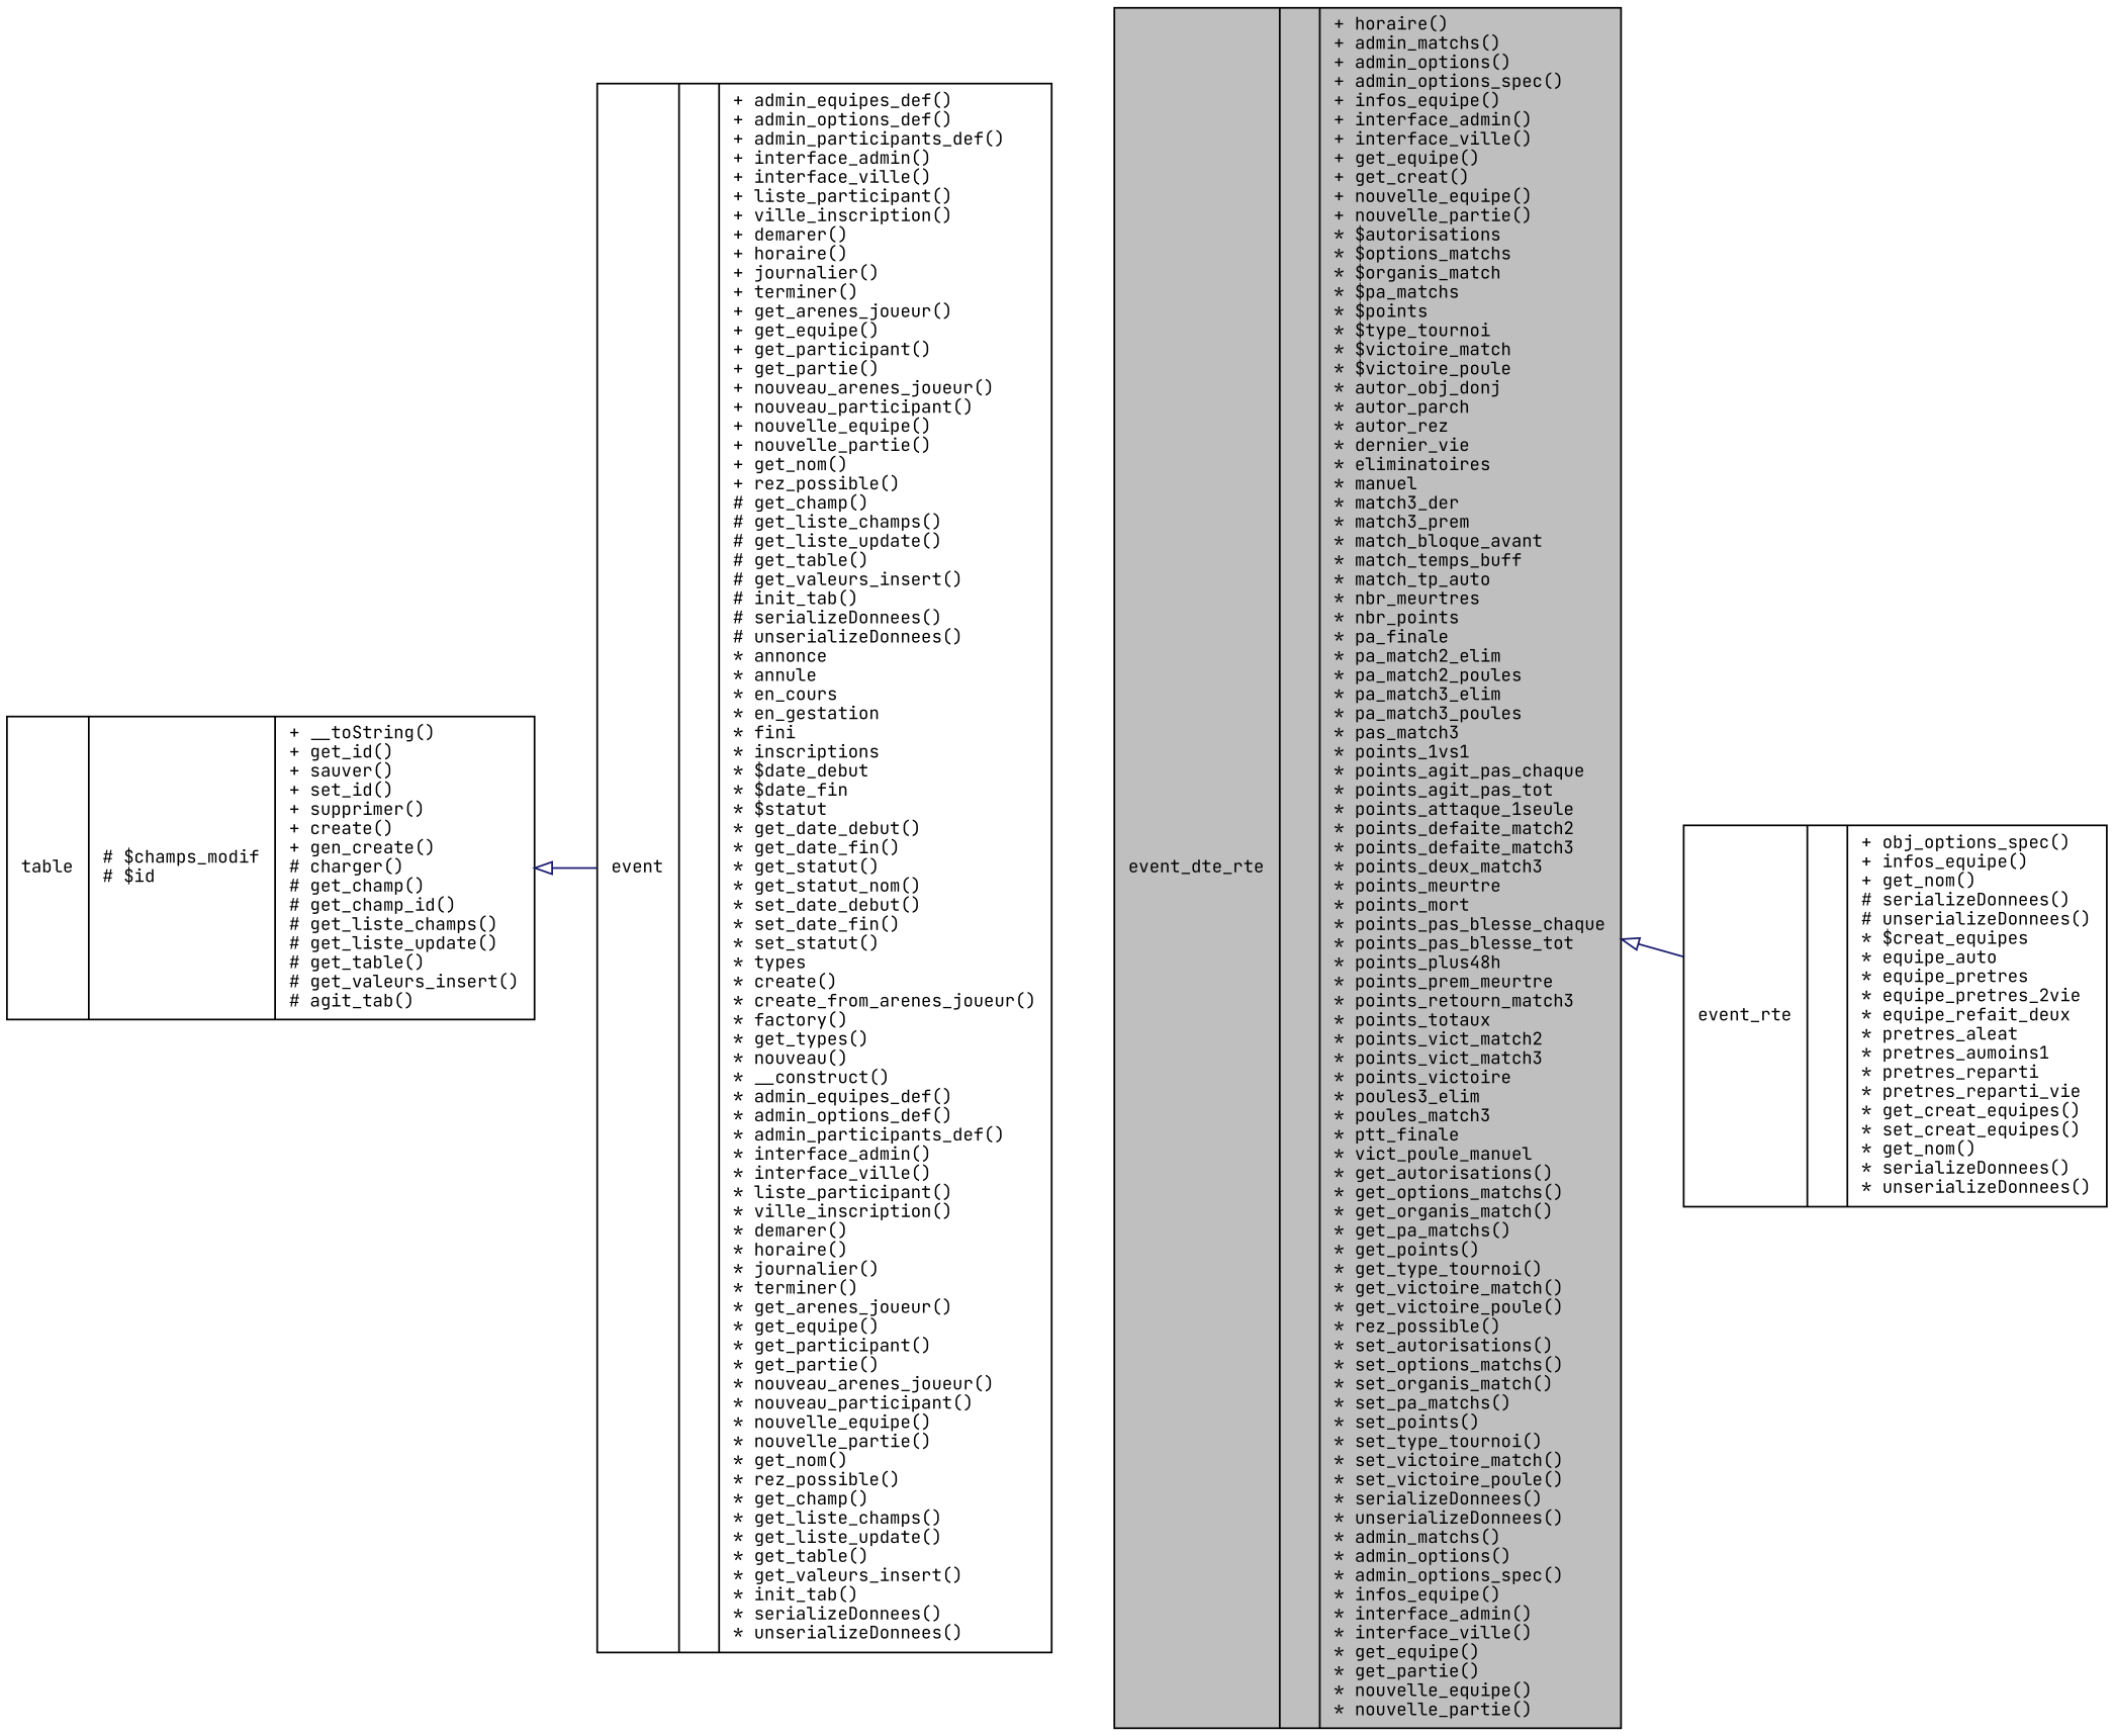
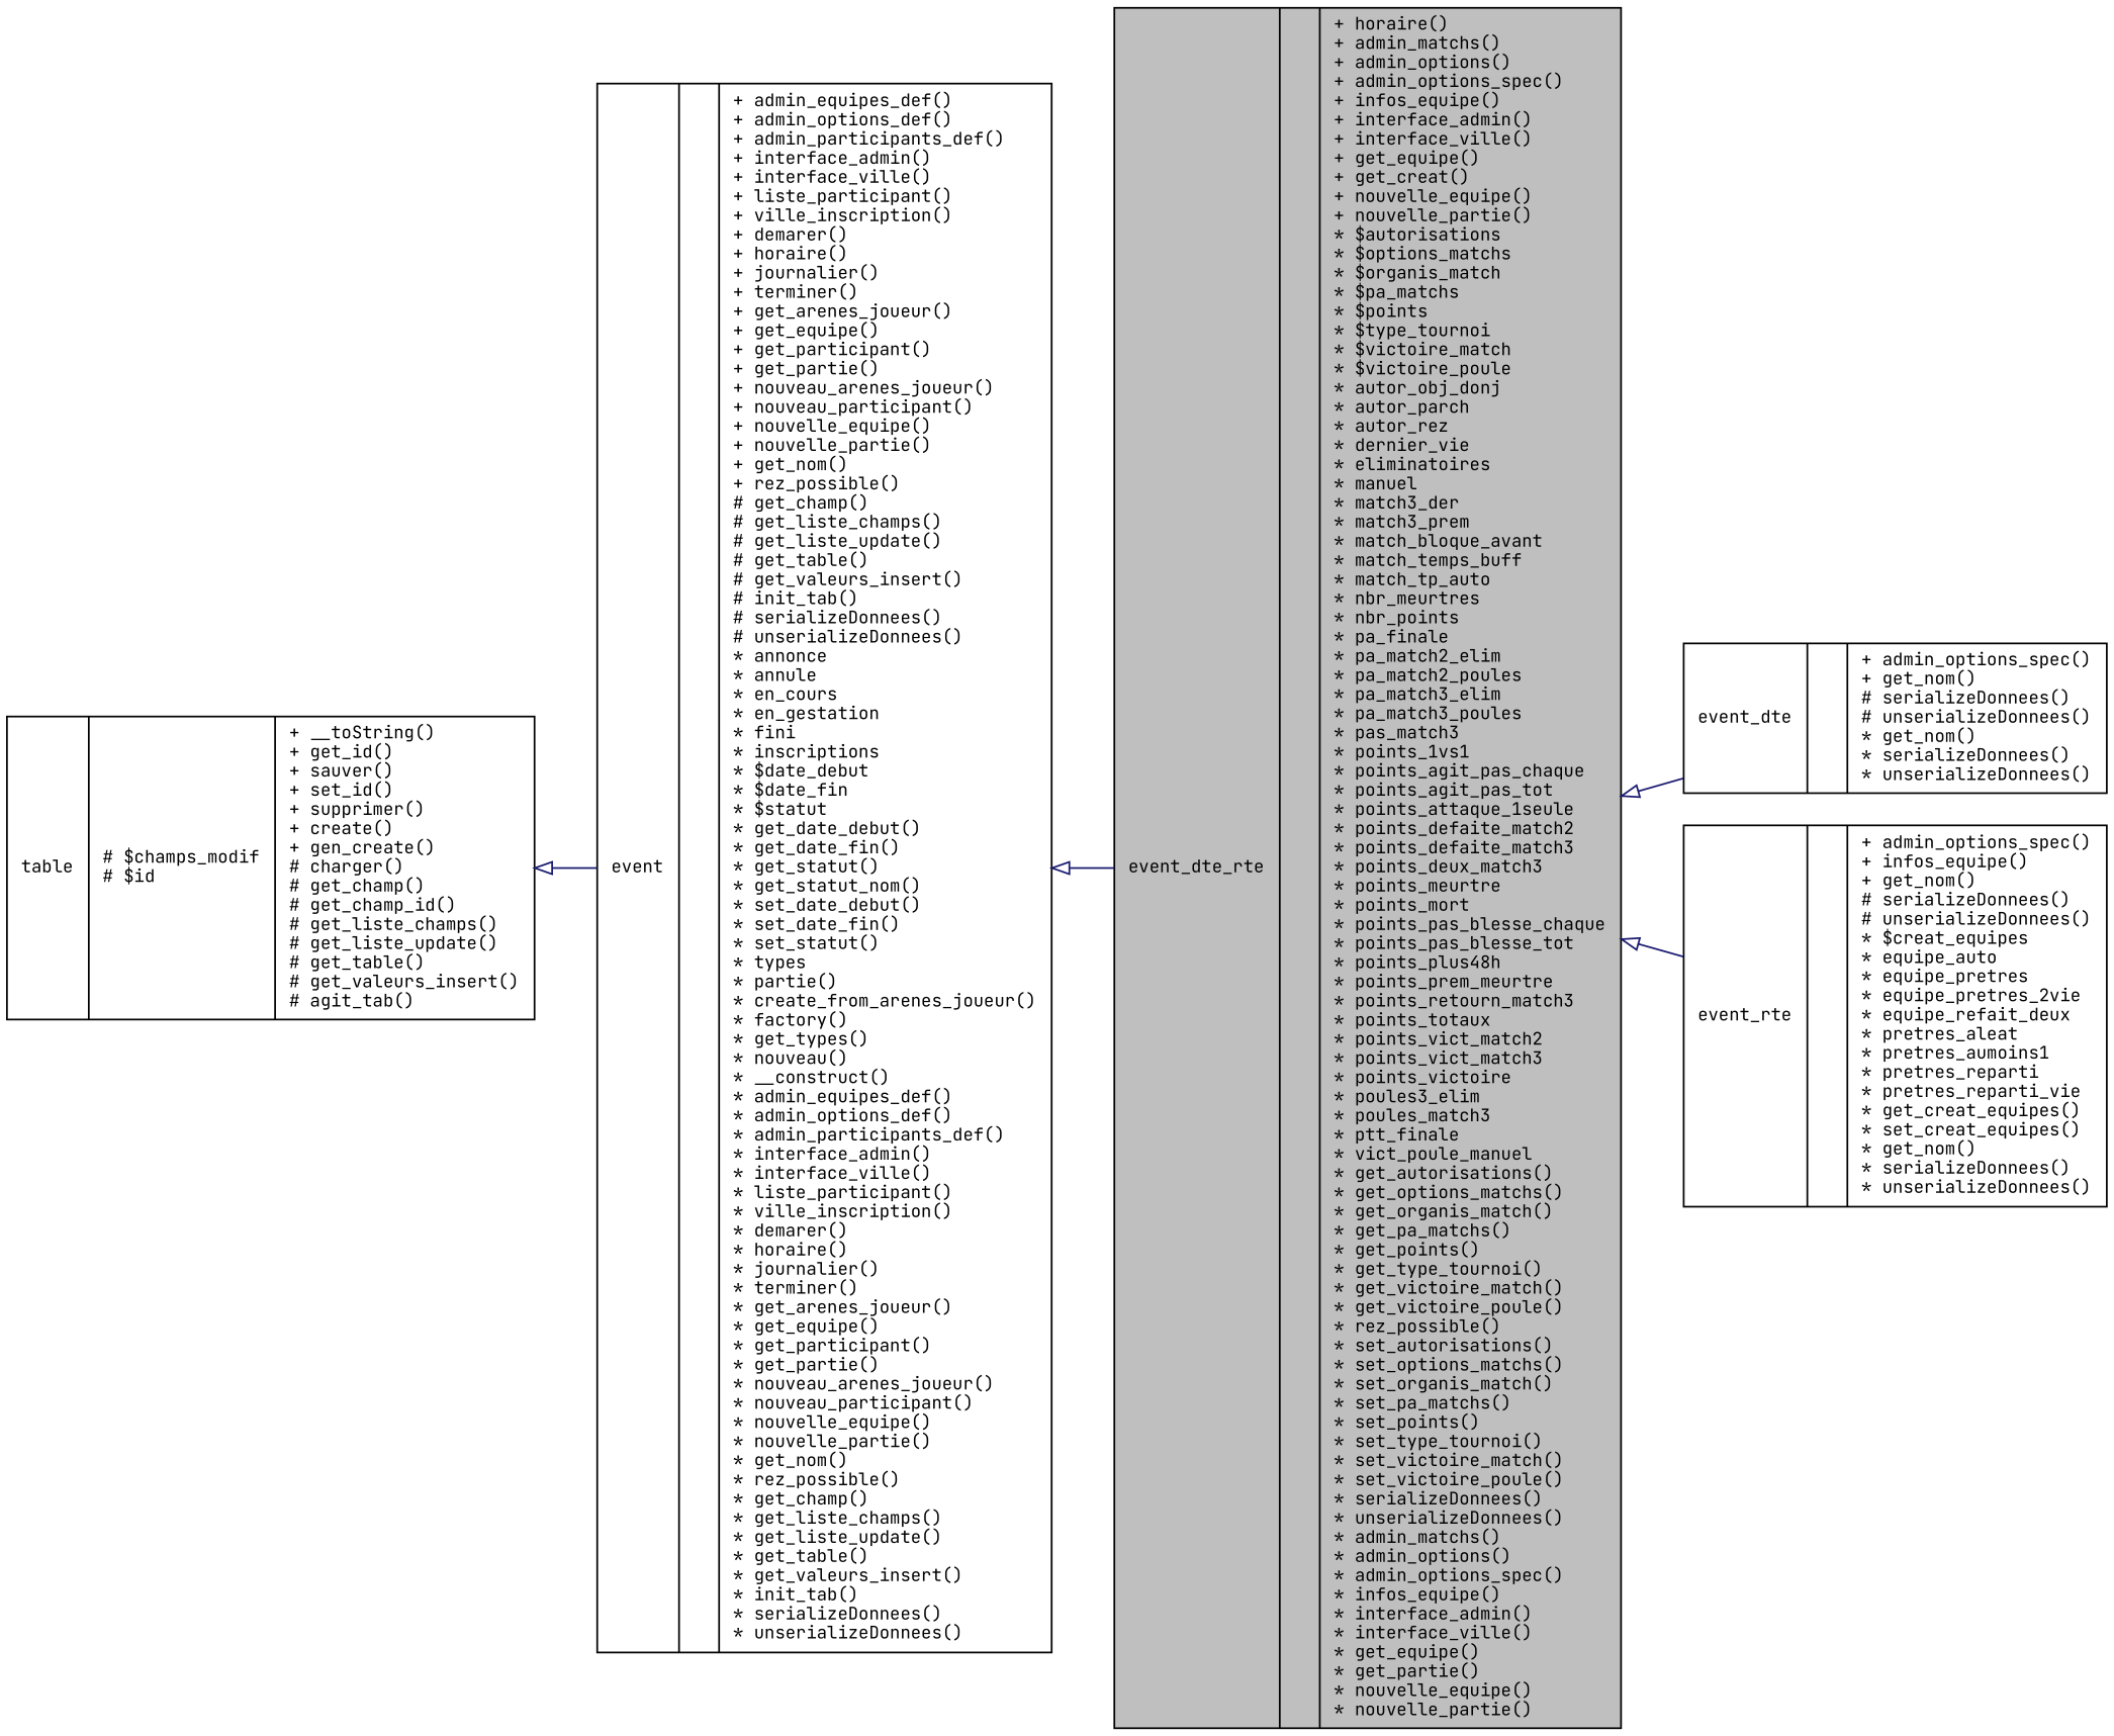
  digraph {
    fontname="JetBrains Mono"
    rankdir=LR
    node [color=black fontname="JetBrains Mono" fontsize=10 shape=record]
    edge [arrowtail=empty color=midnightblue dir=back fontname="JetBrains Mono" fontsize=10 labelfontname=FreeSans labelfontsize=10 style=solid]
    n1 [fillcolor=grey75 fontcolor=black height=0.2 label="{event_dte_rte\n||+ horaire()\l+ admin_matchs()\l+ admin_options()\l+ admin_options_spec()\l+ infos_equipe()\l+ interface_admin()\l+ interface_ville()\l+ get_equipe()\l+ get_creat()\l+ nouvelle_equipe()\l+ nouvelle_partie()\l* $autorisations\l* $options_matchs\l* $organis_match\l* $pa_matchs\l* $points\l* $type_tournoi\l* $victoire_match\l* $victoire_poule\l* autor_obj_donj\l* autor_parch\l* autor_rez\l* dernier_vie\l* eliminatoires\l* manuel\l* match3_der\l* match3_prem\l* match_bloque_avant\l* match_temps_buff\l* match_tp_auto\l* nbr_meurtres\l* nbr_points\l* pa_finale\l* pa_match2_elim\l* pa_match2_poules\l* pa_match3_elim\l* pa_match3_poules\l* pas_match3\l* points_1vs1\l* points_agit_pas_chaque\l* points_agit_pas_tot\l* points_attaque_1seule\l* points_defaite_match2\l* points_defaite_match3\l* points_deux_match3\l* points_meurtre\l* points_mort\l* points_pas_blesse_chaque\l* points_pas_blesse_tot\l* points_plus48h\l* points_prem_meurtre\l* points_retourn_match3\l* points_totaux\l* points_vict_match2\l* points_vict_match3\l* points_victoire\l* poules3_elim\l* poules_match3\l* ptt_finale\l* vict_poule_manuel\l* get_autorisations()\l* get_options_matchs()\l* get_organis_match()\l* get_pa_matchs()\l* get_points()\l* get_type_tournoi()\l* get_victoire_match()\l* get_victoire_poule()\l* rez_possible()\l* set_autorisations()\l* set_options_matchs()\l* set_organis_match()\l* set_pa_matchs()\l* set_points()\l* set_type_tournoi()\l* set_victoire_match()\l* set_victoire_poule()\l* serializeDonnees()\l* unserializeDonnees()\l* admin_matchs()\l* admin_options()\l* admin_options_spec()\l* infos_equipe()\l* interface_admin()\l* interface_ville()\l* get_equipe()\l* get_partie()\l* nouvelle_equipe()\l* nouvelle_partie()\l}" style=filled width=0.4]
-   n3 [height=0.2 label="{event_rte\n||+ obj_options_spec()\l+ infos_equipe()\l+ get_nom()\l# serializeDonnees()\l# unserializeDonnees()\l* $creat_equipes\l* equipe_auto\l* equipe_pretres\l* equipe_pretres_2vie\l* equipe_refait_deux\l* pretres_aleat\l* pretres_aumoins1\l* pretres_reparti\l* pretres_reparti_vie\l* get_creat_equipes()\l* set_creat_equipes()\l* get_nom()\l* serializeDonnees()\l* unserializeDonnees()\l}" width=0.4]
-   n4 [height=0.2 label="{event\n||+ admin_equipes_def()\l+ admin_options_def()\l+ admin_participants_def()\l+ interface_admin()\l+ interface_ville()\l+ liste_participant()\l+ ville_inscription()\l+ demarer()\l+ horaire()\l+ journalier()\l+ terminer()\l+ get_arenes_joueur()\l+ get_equipe()\l+ get_participant()\l+ get_partie()\l+ nouveau_arenes_joueur()\l+ nouveau_participant()\l+ nouvelle_equipe()\l+ nouvelle_partie()\l+ get_nom()\l+ rez_possible()\l# get_champ()\l# get_liste_champs()\l# get_liste_update()\l# get_table()\l# get_valeurs_insert()\l# init_tab()\l# serializeDonnees()\l# unserializeDonnees()\l* annonce\l* annule\l* en_cours\l* en_gestation\l* fini\l* inscriptions\l* $date_debut\l* $date_fin\l* $statut\l* get_date_debut()\l* get_date_fin()\l* get_statut()\l* get_statut_nom()\l* set_date_debut()\l* set_date_fin()\l* set_statut()\l* types\l* create()\l* create_from_arenes_joueur()\l* factory()\l* get_types()\l* nouveau()\l* __construct()\l* admin_equipes_def()\l* admin_options_def()\l* admin_participants_def()\l* interface_admin()\l* interface_ville()\l* liste_participant()\l* ville_inscription()\l* demarer()\l* horaire()\l* journalier()\l* terminer()\l* get_arenes_joueur()\l* get_equipe()\l* get_participant()\l* get_partie()\l* nouveau_arenes_joueur()\l* nouveau_participant()\l* nouvelle_equipe()\l* nouvelle_partie()\l* get_nom()\l* rez_possible()\l* get_champ()\l* get_liste_champs()\l* get_liste_update()\l* get_table()\l* get_valeurs_insert()\l* init_tab()\l* serializeDonnees()\l* unserializeDonnees()\l}" width=0.4]
+   n2 [height=0.2 label="{event_dte\n||+ admin_options_spec()\l+ get_nom()\l# serializeDonnees()\l# unserializeDonnees()\l* get_nom()\l* serializeDonnees()\l* unserializeDonnees()\l}" width=0.4]
+   n3 [height=0.2 label="{event_rte\n||+ admin_options_spec()\l+ infos_equipe()\l+ get_nom()\l# serializeDonnees()\l# unserializeDonnees()\l* $creat_equipes\l* equipe_auto\l* equipe_pretres\l* equipe_pretres_2vie\l* equipe_refait_deux\l* pretres_aleat\l* pretres_aumoins1\l* pretres_reparti\l* pretres_reparti_vie\l* get_creat_equipes()\l* set_creat_equipes()\l* get_nom()\l* serializeDonnees()\l* unserializeDonnees()\l}" width=0.4]
+   n4 [height=0.2 label="{event\n||+ admin_equipes_def()\l+ admin_options_def()\l+ admin_participants_def()\l+ interface_admin()\l+ interface_ville()\l+ liste_participant()\l+ ville_inscription()\l+ demarer()\l+ horaire()\l+ journalier()\l+ terminer()\l+ get_arenes_joueur()\l+ get_equipe()\l+ get_participant()\l+ get_partie()\l+ nouveau_arenes_joueur()\l+ nouveau_participant()\l+ nouvelle_equipe()\l+ nouvelle_partie()\l+ get_nom()\l+ rez_possible()\l# get_champ()\l# get_liste_champs()\l# get_liste_update()\l# get_table()\l# get_valeurs_insert()\l# init_tab()\l# serializeDonnees()\l# unserializeDonnees()\l* annonce\l* annule\l* en_cours\l* en_gestation\l* fini\l* inscriptions\l* $date_debut\l* $date_fin\l* $statut\l* get_date_debut()\l* get_date_fin()\l* get_statut()\l* get_statut_nom()\l* set_date_debut()\l* set_date_fin()\l* set_statut()\l* types\l* partie()\l* create_from_arenes_joueur()\l* factory()\l* get_types()\l* nouveau()\l* __construct()\l* admin_equipes_def()\l* admin_options_def()\l* admin_participants_def()\l* interface_admin()\l* interface_ville()\l* liste_participant()\l* ville_inscription()\l* demarer()\l* horaire()\l* journalier()\l* terminer()\l* get_arenes_joueur()\l* get_equipe()\l* get_participant()\l* get_partie()\l* nouveau_arenes_joueur()\l* nouveau_participant()\l* nouvelle_equipe()\l* nouvelle_partie()\l* get_nom()\l* rez_possible()\l* get_champ()\l* get_liste_champs()\l* get_liste_update()\l* get_table()\l* get_valeurs_insert()\l* init_tab()\l* serializeDonnees()\l* unserializeDonnees()\l}" width=0.4]
    n5 [height=0.2 label="{table\n|# $champs_modif\l# $id\l|+ __toString()\l+ get_id()\l+ sauver()\l+ set_id()\l+ supprimer()\l+ create()\l+ gen_create()\l# charger()\l# get_champ()\l# get_champ_id()\l# get_liste_champs()\l# get_liste_update()\l# get_table()\l# get_valeurs_insert()\l# agit_tab()\l}" width=0.4]
+   n1 -> n2
    n1 -> n3
+   n4 -> n1
    n5 -> n4
  }
